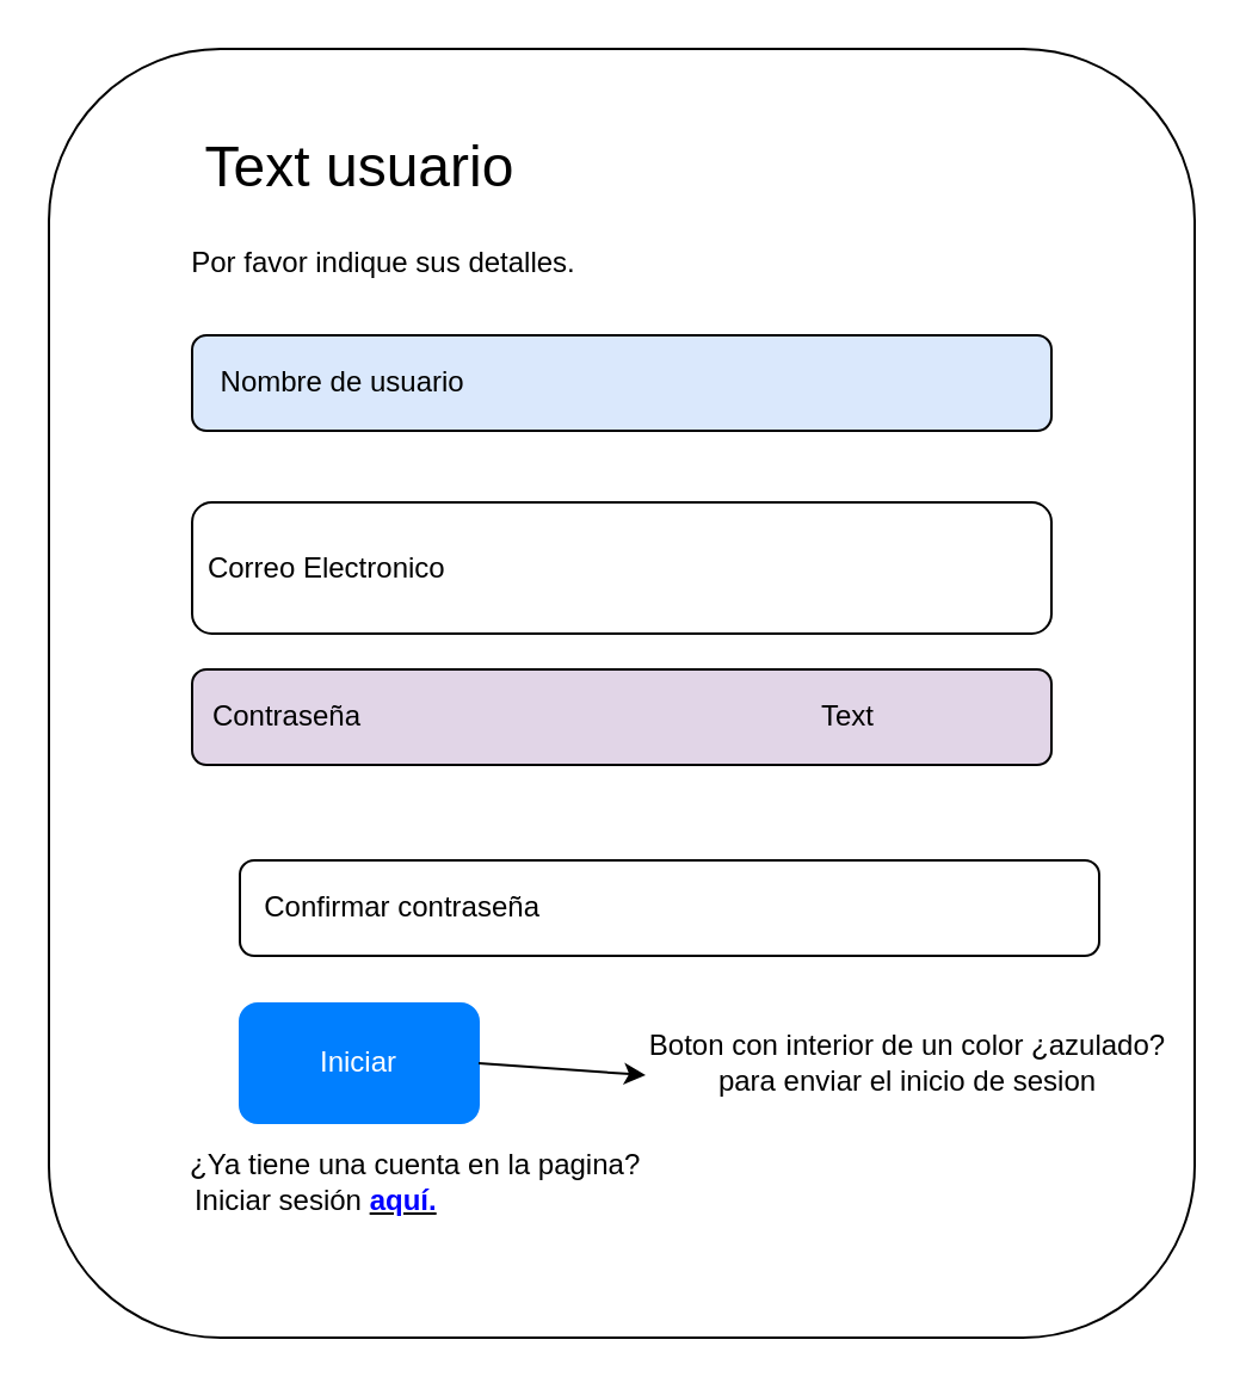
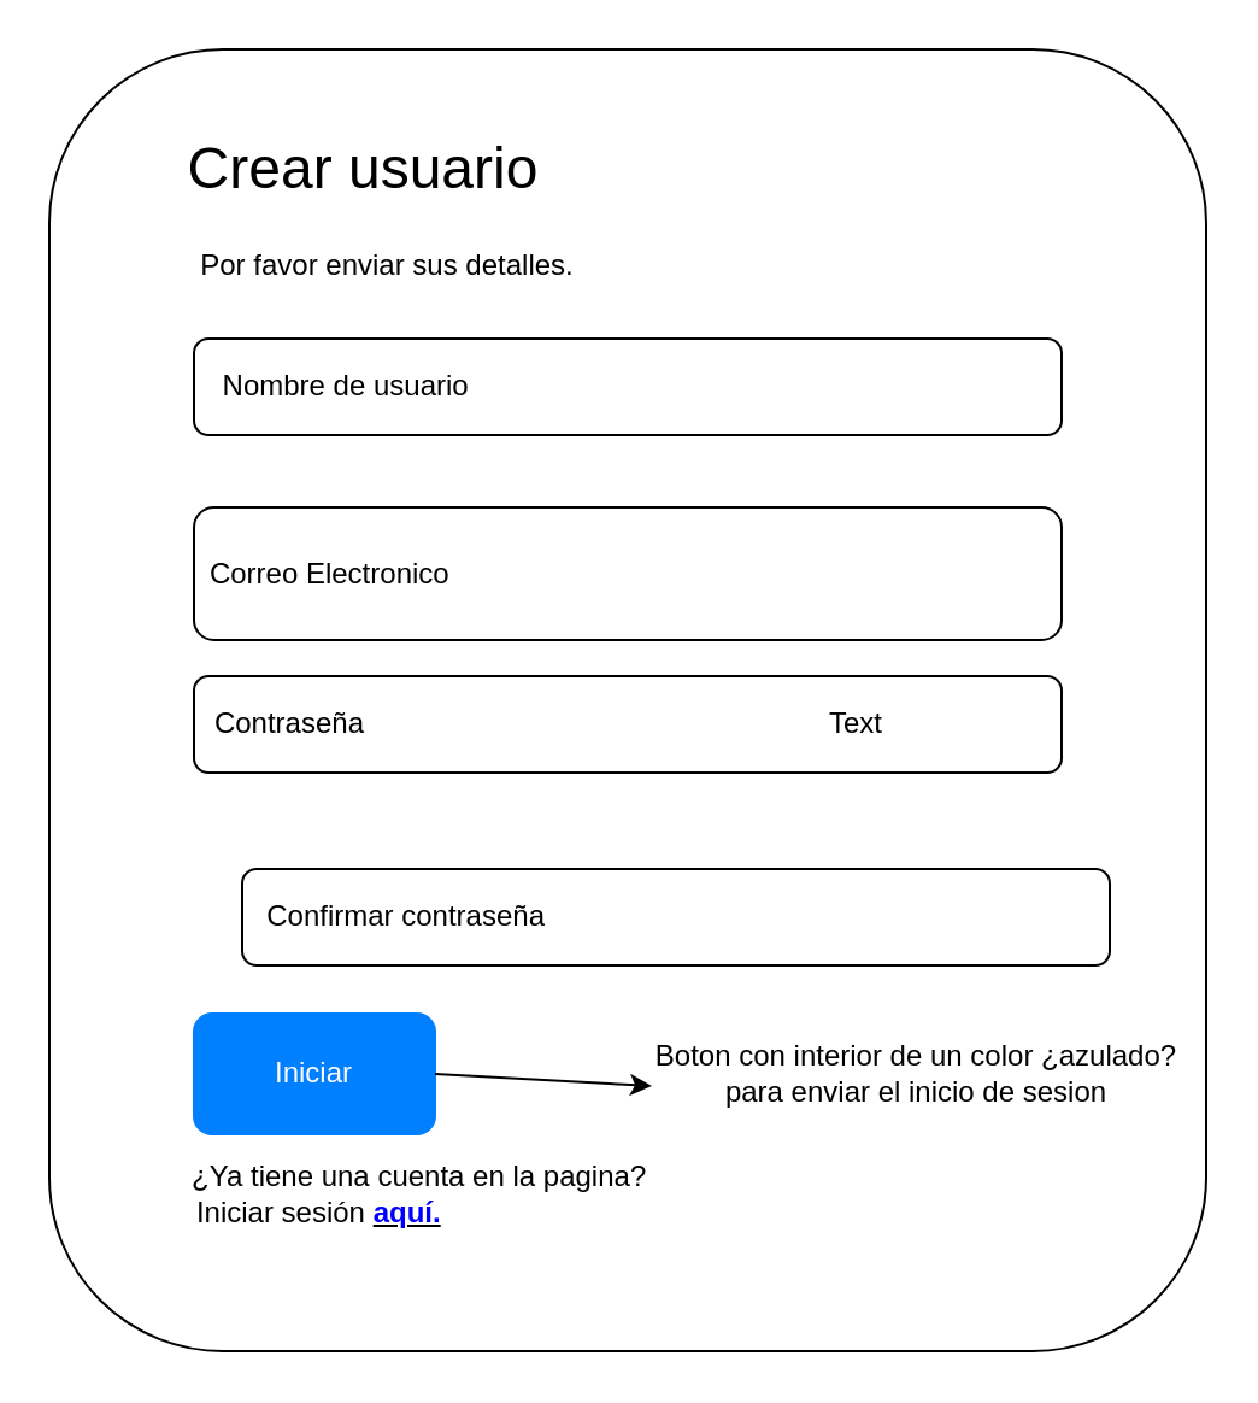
  <mxCell id="0" />
  <mxCell id="1" parent="0" />
  <mxCell id="2" value="" style="rounded=1;whiteSpace=wrap;html=1;" vertex="1" parent="1"><mxGeometry x="20" y="20" width="480" height="540" as="geometry" /></mxCell>
- <mxCell id="3" value="Nombre de usuario&amp;nbsp; &amp;nbsp; &amp;nbsp; &amp;nbsp; &amp;nbsp; &amp;nbsp; &amp;nbsp; &amp;nbsp; &amp;nbsp; &amp;nbsp; &amp;nbsp; &amp;nbsp; &amp;nbsp; &amp;nbsp; &amp;nbsp; &amp;nbsp; &amp;nbsp; &amp;nbsp; &amp;nbsp; &amp;nbsp; &amp;nbsp; &amp;nbsp; &amp;nbsp; &amp;nbsp; &amp;nbsp; &amp;nbsp; &amp;nbsp; &amp;nbsp; &amp;nbsp; &amp;nbsp; &amp;nbsp; &amp;nbsp; &amp;nbsp; &amp;nbsp; &amp;nbsp;&amp;nbsp;" style="rounded=1;whiteSpace=wrap;html=1;fillColor=#dae8fc;" vertex="1" parent="1"><mxGeometry x="80" y="140" width="360" height="40" as="geometry" /></mxCell>
- <mxCell id="4" value="Contraseña&amp;nbsp; &amp;nbsp; &amp;nbsp; &amp;nbsp; &amp;nbsp; &amp;nbsp; &amp;nbsp; &amp;nbsp; &amp;nbsp; &amp;nbsp; &amp;nbsp; &amp;nbsp; &amp;nbsp; &amp;nbsp; &amp;nbsp; &amp;nbsp; &amp;nbsp; &amp;nbsp; &amp;nbsp; &amp;nbsp; &amp;nbsp; &amp;nbsp; &amp;nbsp; &amp;nbsp; &amp;nbsp; &amp;nbsp; &amp;nbsp; &amp;nbsp; &amp;nbsp; &amp;nbsp; &amp;nbsp; &amp;nbsp; &amp;nbsp; &amp;nbsp; &amp;nbsp; &amp;nbsp; &amp;nbsp; &amp;nbsp; &amp;nbsp; &amp;nbsp; &amp;nbsp; &amp;nbsp;&amp;nbsp;" style="rounded=1;whiteSpace=wrap;html=1;fillColor=#e1d5e7;" vertex="1" parent="1"><mxGeometry x="80" y="280" width="360" height="40" as="geometry" /></mxCell>
- <mxCell id="5" value="&lt;font style=&quot;font-size: 24px&quot;&gt;Text usuario&lt;/font&gt;" style="text;html=1;resizable=0;autosize=1;align=center;verticalAlign=middle;points=[];fillColor=none;strokeColor=none;rounded=0;" vertex="1" parent="1"><mxGeometry x="70" y="60" width="160" height="20" as="geometry" /></mxCell>
- <mxCell id="6" value="Por favor indique sus detalles." style="text;html=1;resizable=0;autosize=1;align=center;verticalAlign=middle;points=[];fillColor=none;strokeColor=none;rounded=0;" vertex="1" parent="1"><mxGeometry x="70" y="100" width="180" height="20" as="geometry" /></mxCell>
+ <mxCell id="3" value="Nombre de usuario&amp;nbsp; &amp;nbsp; &amp;nbsp; &amp;nbsp; &amp;nbsp; &amp;nbsp; &amp;nbsp; &amp;nbsp; &amp;nbsp; &amp;nbsp; &amp;nbsp; &amp;nbsp; &amp;nbsp; &amp;nbsp; &amp;nbsp; &amp;nbsp; &amp;nbsp; &amp;nbsp; &amp;nbsp; &amp;nbsp; &amp;nbsp; &amp;nbsp; &amp;nbsp; &amp;nbsp; &amp;nbsp; &amp;nbsp; &amp;nbsp; &amp;nbsp; &amp;nbsp; &amp;nbsp; &amp;nbsp; &amp;nbsp; &amp;nbsp; &amp;nbsp; &amp;nbsp;&amp;nbsp;" style="rounded=1;whiteSpace=wrap;html=1;" vertex="1" parent="1"><mxGeometry x="80" y="140" width="360" height="40" as="geometry" /></mxCell>
+ <mxCell id="4" value="Contraseña&amp;nbsp; &amp;nbsp; &amp;nbsp; &amp;nbsp; &amp;nbsp; &amp;nbsp; &amp;nbsp; &amp;nbsp; &amp;nbsp; &amp;nbsp; &amp;nbsp; &amp;nbsp; &amp;nbsp; &amp;nbsp; &amp;nbsp; &amp;nbsp; &amp;nbsp; &amp;nbsp; &amp;nbsp; &amp;nbsp; &amp;nbsp; &amp;nbsp; &amp;nbsp; &amp;nbsp; &amp;nbsp; &amp;nbsp; &amp;nbsp; &amp;nbsp; &amp;nbsp; &amp;nbsp; &amp;nbsp; &amp;nbsp; &amp;nbsp; &amp;nbsp; &amp;nbsp; &amp;nbsp; &amp;nbsp; &amp;nbsp; &amp;nbsp; &amp;nbsp; &amp;nbsp; &amp;nbsp;&amp;nbsp;" style="rounded=1;whiteSpace=wrap;html=1;" vertex="1" parent="1"><mxGeometry x="80" y="280" width="360" height="40" as="geometry" /></mxCell>
+ <mxCell id="5" value="&lt;font style=&quot;font-size: 24px&quot;&gt;Crear usuario&lt;/font&gt;" style="text;html=1;resizable=0;autosize=1;align=center;verticalAlign=middle;points=[];fillColor=none;strokeColor=none;rounded=0;" vertex="1" parent="1"><mxGeometry x="70" y="60" width="160" height="20" as="geometry" /></mxCell>
+ <mxCell id="6" value="Por favor enviar sus detalles." style="text;html=1;resizable=0;autosize=1;align=center;verticalAlign=middle;points=[];fillColor=none;strokeColor=none;rounded=0;" vertex="1" parent="1"><mxGeometry x="70" y="100" width="180" height="20" as="geometry" /></mxCell>
  <mxCell id="7" value="Confirmar contraseña&amp;nbsp; &amp;nbsp; &amp;nbsp; &amp;nbsp; &amp;nbsp; &amp;nbsp; &amp;nbsp; &amp;nbsp; &amp;nbsp; &amp;nbsp; &amp;nbsp; &amp;nbsp; &amp;nbsp; &amp;nbsp; &amp;nbsp; &amp;nbsp; &amp;nbsp; &amp;nbsp; &amp;nbsp; &amp;nbsp; &amp;nbsp; &amp;nbsp; &amp;nbsp; &amp;nbsp; &amp;nbsp; &amp;nbsp; &amp;nbsp; &amp;nbsp; &amp;nbsp; &amp;nbsp; &amp;nbsp; &amp;nbsp; &amp;nbsp; &amp;nbsp;" style="rounded=1;whiteSpace=wrap;html=1;" vertex="1" parent="1"><mxGeometry x="100" y="360" width="360" height="40" as="geometry" /></mxCell>
  <mxCell id="8" value="Correo Electronico&amp;nbsp; &amp;nbsp; &amp;nbsp; &amp;nbsp; &amp;nbsp; &amp;nbsp; &amp;nbsp; &amp;nbsp; &amp;nbsp; &amp;nbsp; &amp;nbsp; &amp;nbsp; &amp;nbsp; &amp;nbsp; &amp;nbsp; &amp;nbsp; &amp;nbsp; &amp;nbsp; &amp;nbsp; &amp;nbsp; &amp;nbsp; &amp;nbsp; &amp;nbsp; &amp;nbsp; &amp;nbsp; &amp;nbsp; &amp;nbsp; &amp;nbsp; &amp;nbsp; &amp;nbsp; &amp;nbsp; &amp;nbsp; &amp;nbsp; &amp;nbsp; &amp;nbsp; &amp;nbsp; &amp;nbsp;&amp;nbsp;" style="rounded=1;whiteSpace=wrap;html=1;" vertex="1" parent="1"><mxGeometry x="80" y="210" width="360" height="55" as="geometry" /></mxCell>
  <mxCell id="9" value="¿Ya tiene una cuenta en la pagina?&amp;nbsp;&lt;br&gt;Iniciar sesión &lt;u style=&quot;background-color: rgb(255 , 255 , 255)&quot;&gt;&lt;b&gt;&lt;font color=&quot;#0000ff&quot;&gt;aquí.&lt;/font&gt;&lt;/b&gt;&lt;/u&gt;&amp;nbsp; &amp;nbsp; &amp;nbsp; &amp;nbsp; &amp;nbsp; &amp;nbsp; &amp;nbsp; &amp;nbsp; &amp;nbsp; &amp;nbsp; &amp;nbsp; &amp;nbsp; &amp;nbsp;&amp;nbsp;" style="text;html=1;resizable=0;autosize=1;align=center;verticalAlign=middle;points=[];fillColor=none;strokeColor=none;rounded=0;" vertex="1" parent="1"><mxGeometry x="70" y="480" width="210" height="30" as="geometry" /></mxCell>
- <mxCell id="10" value="&lt;font color=&quot;#ffffff&quot;&gt;Iniciar&lt;/font&gt;" style="rounded=1;whiteSpace=wrap;html=1;fillColor=#007FFF;strokeColor=#007FFF;" vertex="1" parent="1"><mxGeometry x="100" y="420" width="100" height="50" as="geometry" /></mxCell>
+ <mxCell id="10" value="&lt;font color=&quot;#ffffff&quot;&gt;Iniciar&lt;/font&gt;" style="rounded=1;whiteSpace=wrap;html=1;fillColor=#007FFF;strokeColor=#007FFF;" vertex="1" parent="1"><mxGeometry x="80" y="420" width="100" height="50" as="geometry" /></mxCell>
  <mxCell id="11" value="" style="endArrow=classic;html=1;exitX=1;exitY=0.5;exitDx=0;exitDy=0;entryX=0;entryY=0.75;entryDx=0;entryDy=0;" edge="1" parent="1" source="10" target="13"><mxGeometry width="50" height="50" relative="1" as="geometry"><mxPoint x="370" y="330" as="sourcePoint" /><mxPoint x="420" y="280" as="targetPoint" /></mxGeometry></mxCell>
  <mxCell id="12" value="Text" style="text;html=1;strokeColor=none;fillColor=none;align=center;verticalAlign=middle;whiteSpace=wrap;rounded=0;" vertex="1" parent="1"><mxGeometry x="335" y="290" width="40" height="20" as="geometry" /></mxCell>
  <mxCell id="13" value="Boton con interior de un color ¿azulado? para enviar el inicio de sesion" style="text;html=1;strokeColor=none;fillColor=none;align=center;verticalAlign=middle;whiteSpace=wrap;rounded=0;" vertex="1" parent="1"><mxGeometry x="270" y="435" width="220" height="20" as="geometry" /></mxCell>
